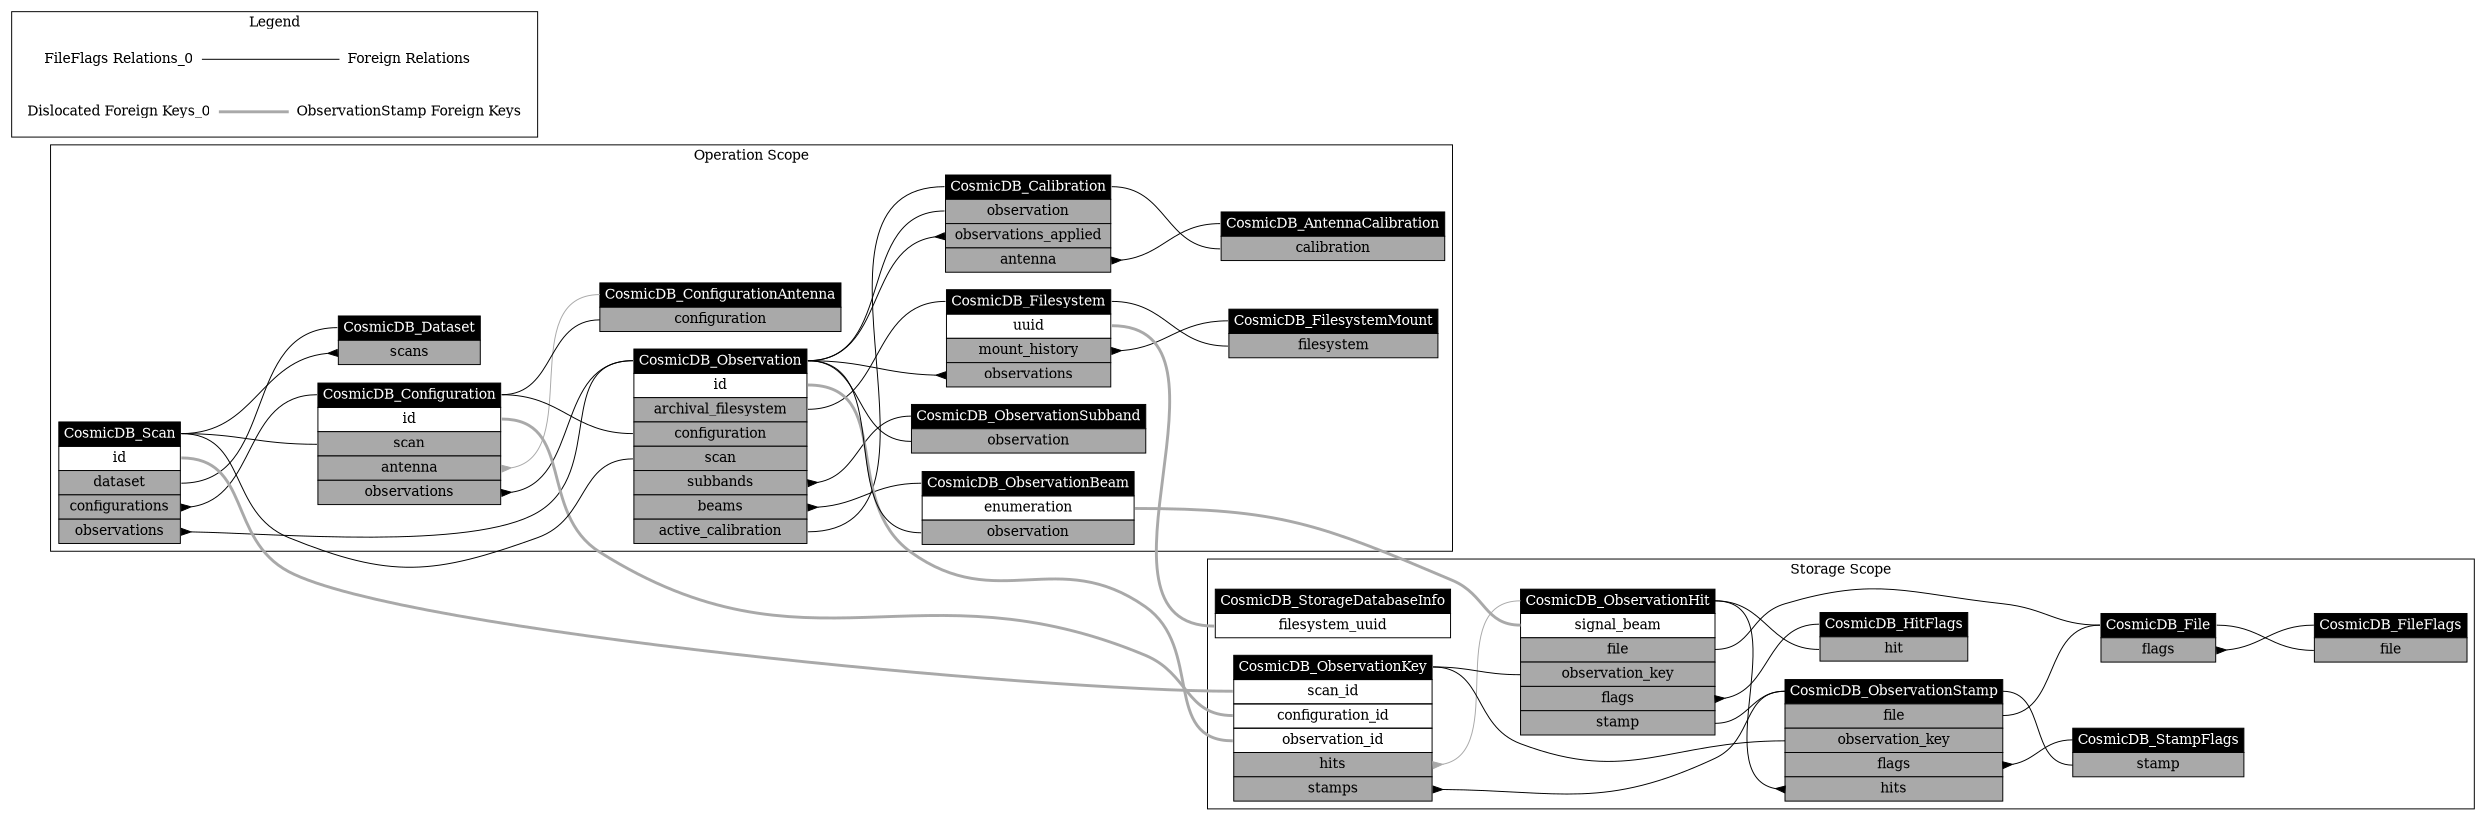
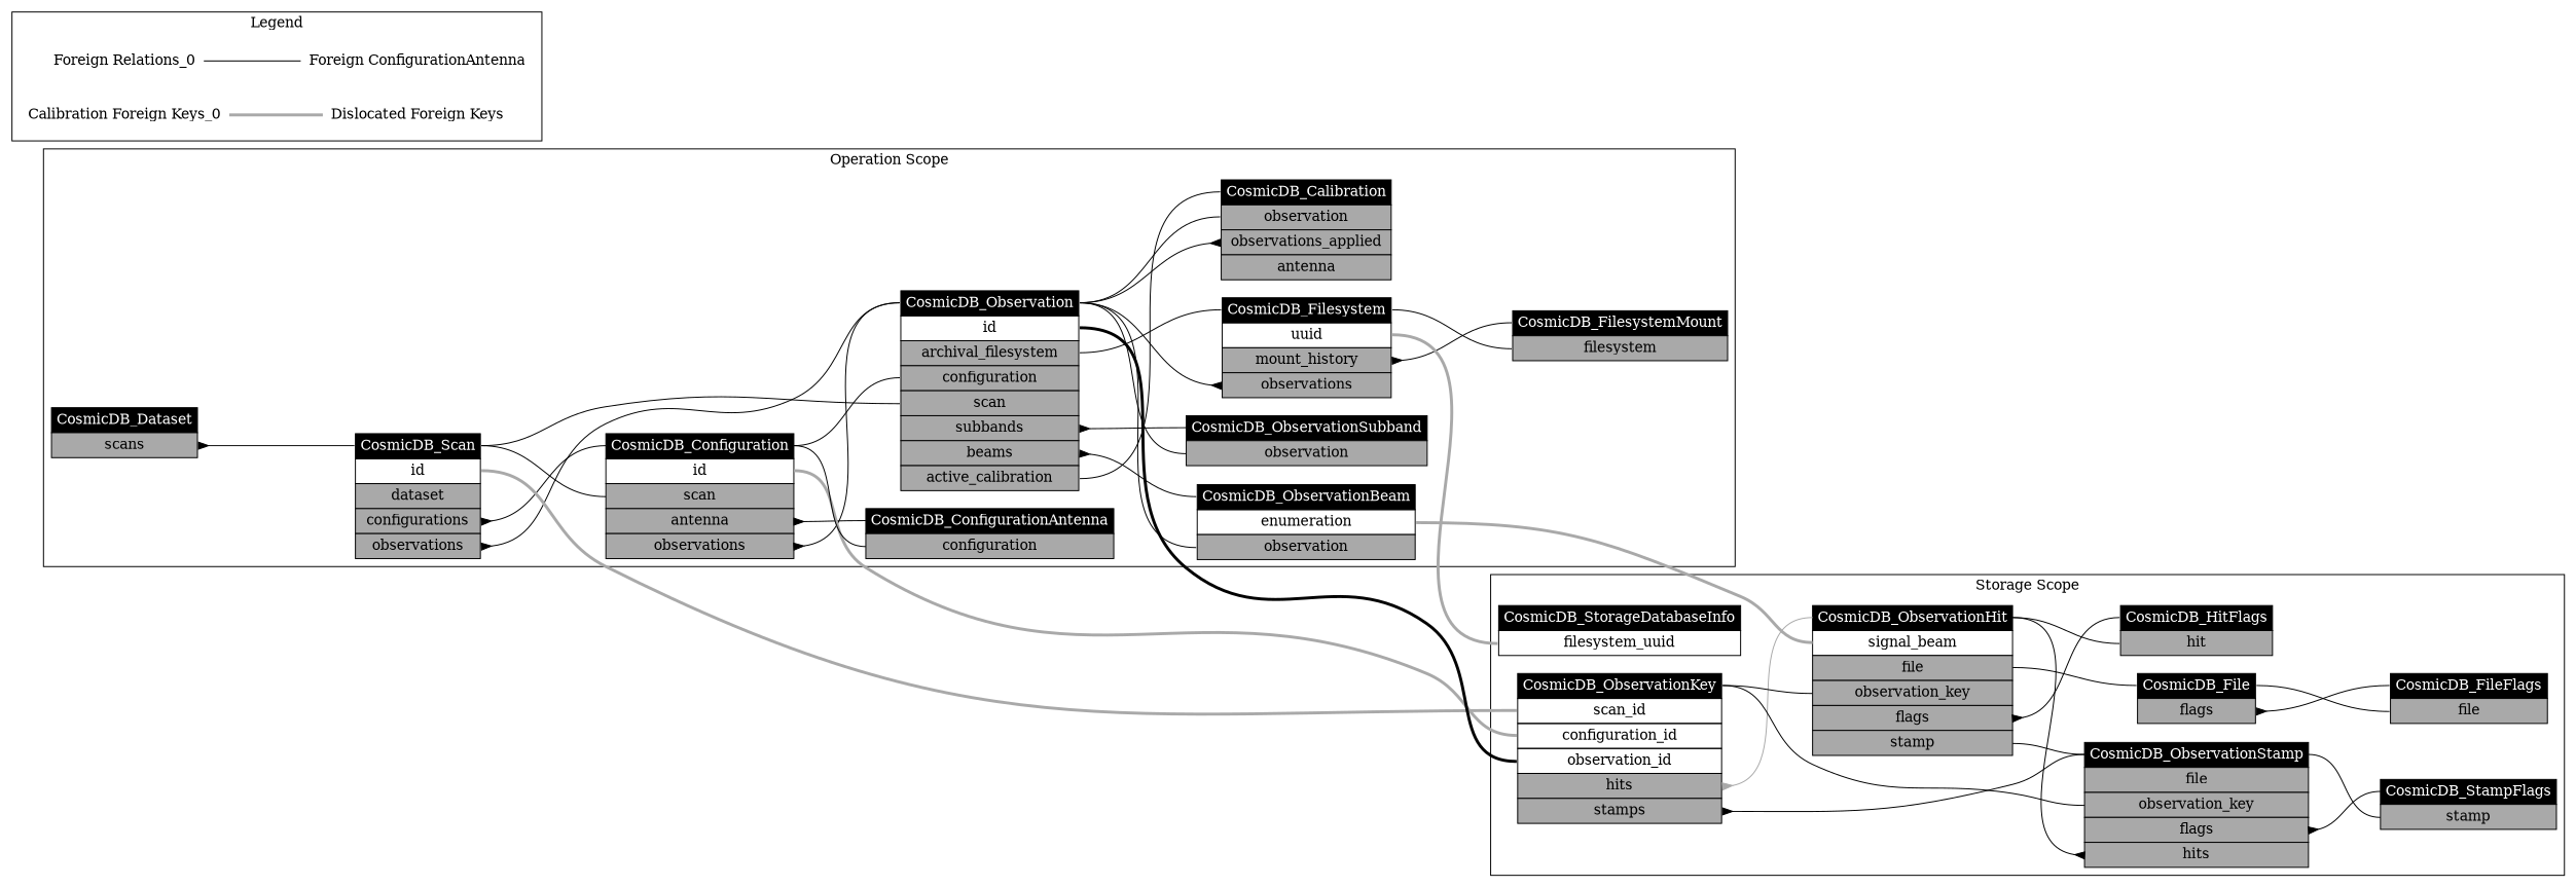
  digraph {
    nodesep=0.25
    rankdir=LR
    ranksep=1
    node [shape=plain]
    edge [arrowtail=none dir=back headport=class tailport=observations]
    n1 [label=<<table border="0" cellborder="1" cellspacing="0" cellpadding="4"> 	<tr><td bgcolor="black" port="class"><font color="white">CosmicDB_Scan</font></td></tr> 	<tr><td port="id">id</td></tr> 	<tr><td bgcolor="darkgrey" port="dataset">dataset</td></tr> 	<tr><td bgcolor="darkgrey" port="configurations">configurations</td></tr> 	<tr><td bgcolor="darkgrey" port="observations">observations</td></tr> </table>>]
    n2 [label=<<table border="0" cellborder="1" cellspacing="0" cellpadding="4"> 	<tr><td bgcolor="black" port="class"><font color="white">CosmicDB_Configuration</font></td></tr> 	<tr><td port="id">id</td></tr> 	<tr><td bgcolor="darkgrey" port="scan">scan</td></tr> 	<tr><td bgcolor="darkgrey" port="antenna">antenna</td></tr> 	<tr><td bgcolor="darkgrey" port="observations">observations</td></tr> </table>>]
    n3 [label=<<table border="0" cellborder="1" cellspacing="0" cellpadding="4"> 	<tr><td bgcolor="black" port="class"><font color="white">CosmicDB_Observation</font></td></tr> 	<tr><td port="id">id</td></tr> 	<tr><td bgcolor="darkgrey" port="archival_filesystem">archival_filesystem</td></tr> 	<tr><td bgcolor="darkgrey" port="configuration">configuration</td></tr> 	<tr><td bgcolor="darkgrey" port="scan">scan</td></tr> 	<tr><td bgcolor="darkgrey" port="subbands">subbands</td></tr> 	<tr><td bgcolor="darkgrey" port="beams">beams</td></tr> 	<tr><td bgcolor="darkgrey" port="active_calibration">active_calibration</td></tr> </table>>]
    n4 [label=<<table border="0" cellborder="1" cellspacing="0" cellpadding="4"> 	<tr><td bgcolor="black" port="class"><font color="white">CosmicDB_ObservationBeam</font></td></tr> 	<tr><td port="enumeration">enumeration</td></tr> 	<tr><td bgcolor="darkgrey" port="observation">observation</td></tr> </table>>]
    n5 [label=<<table border="0" cellborder="1" cellspacing="0" cellpadding="4"> 	<tr><td bgcolor="black" port="class"><font color="white">CosmicDB_Filesystem</font></td></tr> 	<tr><td port="uuid">uuid</td></tr> 	<tr><td bgcolor="darkgrey" port="mount_history">mount_history</td></tr> 	<tr><td bgcolor="darkgrey" port="observations">observations</td></tr> </table>>]
    n6 [label=<<table border="0" cellborder="1" cellspacing="0" cellpadding="4"> 	<tr><td bgcolor="black" port="class"><font color="white">CosmicDB_Dataset</font></td></tr> 	<tr><td bgcolor="darkgrey" port="scans">scans</td></tr> </table>>]
    n7 [label=<<table border="0" cellborder="1" cellspacing="0" cellpadding="4"> 	<tr><td bgcolor="black" port="class"><font color="white">CosmicDB_ConfigurationAntenna</font></td></tr> 	<tr><td bgcolor="darkgrey" port="configuration">configuration</td></tr> </table>>]
    n8 [label=<<table border="0" cellborder="1" cellspacing="0" cellpadding="4"> 	<tr><td bgcolor="black" port="class"><font color="white">CosmicDB_Calibration</font></td></tr> 	<tr><td bgcolor="darkgrey" port="observation">observation</td></tr> 	<tr><td bgcolor="darkgrey" port="observations_applied">observations_applied</td></tr> 	<tr><td bgcolor="darkgrey" port="antenna">antenna</td></tr> </table>>]
-   n9 [label=<<table border="0" cellborder="1" cellspacing="0" cellpadding="4"> 	<tr><td bgcolor="black" port="class"><font color="white">CosmicDB_AntennaCalibration</font></td></tr> 	<tr><td bgcolor="darkgrey" port="calibration">calibration</td></tr> </table>>]
    n10 [label=<<table border="0" cellborder="1" cellspacing="0" cellpadding="4"> 	<tr><td bgcolor="black" port="class"><font color="white">CosmicDB_ObservationSubband</font></td></tr> 	<tr><td bgcolor="darkgrey" port="observation">observation</td></tr> </table>>]
    n11 [label=<<table border="0" cellborder="1" cellspacing="0" cellpadding="4"> 	<tr><td bgcolor="black" port="class"><font color="white">CosmicDB_FilesystemMount</font></td></tr> 	<tr><td bgcolor="darkgrey" port="filesystem">filesystem</td></tr> </table>>]
    n12 [label=<<table border="0" cellborder="1" cellspacing="0" cellpadding="4"> 	<tr><td bgcolor="black" port="class"><font color="white">CosmicDB_ObservationKey</font></td></tr> 	<tr><td port="scan_id">scan_id</td></tr> 	<tr><td port="configuration_id">configuration_id</td></tr> 	<tr><td port="observation_id">observation_id</td></tr> 	<tr><td bgcolor="darkgrey" port="hits">hits</td></tr> 	<tr><td bgcolor="darkgrey" port="stamps">stamps</td></tr> </table>>]
    n13 [label=<<table border="0" cellborder="1" cellspacing="0" cellpadding="4"> 	<tr><td bgcolor="black" port="class"><font color="white">CosmicDB_ObservationHit</font></td></tr> 	<tr><td port="signal_beam">signal_beam</td></tr> 	<tr><td bgcolor="darkgrey" port="file">file</td></tr> 	<tr><td bgcolor="darkgrey" port="observation_key">observation_key</td></tr> 	<tr><td bgcolor="darkgrey" port="flags">flags</td></tr> 	<tr><td bgcolor="darkgrey" port="stamp">stamp</td></tr> </table>>]
    n14 [label=<<table border="0" cellborder="1" cellspacing="0" cellpadding="4"> 	<tr><td bgcolor="black" port="class"><font color="white">CosmicDB_StorageDatabaseInfo</font></td></tr> 	<tr><td port="filesystem_uuid">filesystem_uuid</td></tr> </table>>]
    n15 [label=<<table border="0" cellborder="1" cellspacing="0" cellpadding="4"> 	<tr><td bgcolor="black" port="class"><font color="white">CosmicDB_ObservationStamp</font></td></tr> 	<tr><td bgcolor="darkgrey" port="file">file</td></tr> 	<tr><td bgcolor="darkgrey" port="observation_key">observation_key</td></tr> 	<tr><td bgcolor="darkgrey" port="flags">flags</td></tr> 	<tr><td bgcolor="darkgrey" port="hits">hits</td></tr> </table>>]
    n16 [label=<<table border="0" cellborder="1" cellspacing="0" cellpadding="4"> 	<tr><td bgcolor="black" port="class"><font color="white">CosmicDB_File</font></td></tr> 	<tr><td bgcolor="darkgrey" port="flags">flags</td></tr> </table>>]
    n17 [label=<<table border="0" cellborder="1" cellspacing="0" cellpadding="4"> 	<tr><td bgcolor="black" port="class"><font color="white">CosmicDB_FileFlags</font></td></tr> 	<tr><td bgcolor="darkgrey" port="file">file</td></tr> </table>>]
    n18 [label=<<table border="0" cellborder="1" cellspacing="0" cellpadding="4"> 	<tr><td bgcolor="black" port="class"><font color="white">CosmicDB_StampFlags</font></td></tr> 	<tr><td bgcolor="darkgrey" port="stamp">stamp</td></tr> </table>>]
    n19 [label=<<table border="0" cellborder="1" cellspacing="0" cellpadding="4"> 	<tr><td bgcolor="black" port="class"><font color="white">CosmicDB_HitFlags</font></td></tr> 	<tr><td bgcolor="darkgrey" port="hit">hit</td></tr> </table>>]
-   "Foreign Relations_0" [shape=none label="FileFlags Relations_0"]
-   n21 [label="Foreign Relations" shape=none]
-   "Dislocated Foreign Keys_0" [shape=none]
-   n23 [label="ObservationStamp Foreign Keys" shape=none]
+   "Foreign Relations_0" [shape=none]
+   n21 [label="Foreign ConfigurationAntenna" shape=none]
+   "Dislocated Foreign Keys_0" [shape=none label="Calibration Foreign Keys_0"]
+   n23 [label="Dislocated Foreign Keys" shape=none]
    subgraph sub_1 {
      cluster=True
      label="Operation Scope"
      n1
      n2
      n3
      n4
      n5
      n6
      n7
      n8
-     n9
      n10
      n11
    }
    subgraph sub_2 {
      cluster=True
      label="Storage Scope"
      n12
      n13
      n14
      n15
      n16
      n17
      n18
      n19
    }
    subgraph sub_3 {
      cluster=True
      label=Legend
      "Foreign Relations_0"
      n21
      "Dislocated Foreign Keys_0"
      n23
    }
    n1 -> n2 [arrowtail=inv tailport=configurations]
    n1 -> n3 [arrowtail=inv]
-   n1 -> n6 [tailport=dataset]
    n1 -> n12 [color=darkgrey headport="scan_id:w" penwidth=3.0 tailport="id:e" weight=100]
    n2 -> n1 [tailport=scan]
    n2 -> n3 [arrowtail=inv]
-   n2 -> n7 [arrowtail=inv tailport=antenna color=darkgrey]
+   n2 -> n7 [arrowtail=inv tailport=antenna]
    n2 -> n12 [color=darkgrey headport="configuration_id:w" penwidth=3.0 tailport="id:e" weight=100]
    n3 -> n1 [tailport=scan]
    n3 -> n2 [tailport=configuration]
    n3 -> n4 [arrowtail=inv tailport=beams]
    n3 -> n5 [tailport=archival_filesystem]
    n3 -> n8 [tailport=active_calibration]
    n3 -> n10 [arrowtail=inv tailport=subbands]
-   n3 -> n12 [color=darkgrey headport="observation_id:w" penwidth=3.0 tailport="id:e" weight=100]
+   n3 -> n12 [color=black headport="observation_id:w" penwidth=3.0 tailport="id:e" weight=100]
    n4 -> n3 [tailport=observation]
    n4 -> n13 [color=darkgrey headport="signal_beam:w" penwidth=3.0 tailport="enumeration:e" weight=100]
    n5 -> n3 [arrowtail=inv]
    n5 -> n11 [arrowtail=inv tailport=mount_history]
    n5 -> n14 [color=darkgrey headport="filesystem_uuid:w" penwidth=3.0 tailport="uuid:e" weight=100]
    n6 -> n1 [arrowtail=inv tailport=scans]
    n7 -> n2 [tailport=configuration]
    n8 -> n3 [tailport=observation]
    n8 -> n3 [arrowtail=inv tailport=observations_applied]
-   n8 -> n9 [arrowtail=inv tailport=antenna]
-   n9 -> n8 [tailport=calibration]
    n10 -> n3 [tailport=observation]
    n11 -> n5 [tailport=filesystem]
    n12 -> n13 [arrowtail=inv color=darkgrey tailport=hits]
    n12 -> n15 [arrowtail=inv tailport=stamps]
    n13 -> n12 [tailport=observation_key]
    n13 -> n15 [tailport=stamp]
    n13 -> n16 [tailport=file]
    n13 -> n19 [arrowtail=inv tailport=flags]
    n15 -> n12 [tailport=observation_key]
    n15 -> n13 [arrowtail=inv tailport=hits]
-   n15 -> n16 [tailport=file]
    n15 -> n18 [arrowtail=inv tailport=flags]
    n16 -> n17 [arrowtail=inv tailport=flags]
    n17 -> n16 [tailport=file]
    n18 -> n15 [tailport=stamp]
    n19 -> n13 [tailport=hit]
    "Foreign Relations_0" -> n21 [color=black]
    "Dislocated Foreign Keys_0" -> n23 [color=darkgrey penwidth=3.0]
  }
